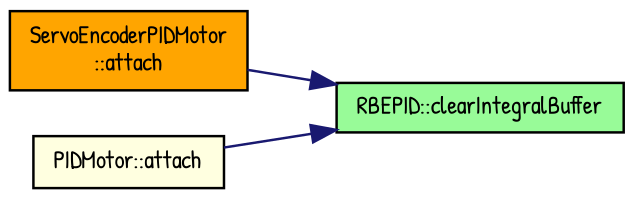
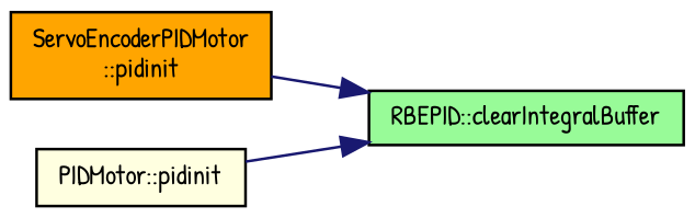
  digraph {
    fontname="Patrick Hand"
    rankdir=LR
    node [color=black fontname="Patrick Hand" fontsize=10 shape=record style=filled]
    edge [color=midnightblue fontname="Patrick Hand" fontsize=10 labelfontname=Helvetica labelfontsize=10 style=solid]
-   n1 [fillcolor=orange fontcolor=black height=0.2 label="ServoEncoderPIDMotor\l::attach" width=0.4]
+   n1 [fillcolor=orange fontcolor=black height=0.2 label="ServoEncoderPIDMotor\l::pidinit" width=0.4]
    n2 [fillcolor=palegreen height=0.2 label="RBEPID::clearIntegralBuffer" width=0.4]
-   n3 [fillcolor=lightyellow height=0.2 label="PIDMotor::attach" width=0.4]
+   n3 [fillcolor=lightyellow height=0.2 label="PIDMotor::pidinit" width=0.4]
    n1 -> n2
    n3 -> n2
  }
